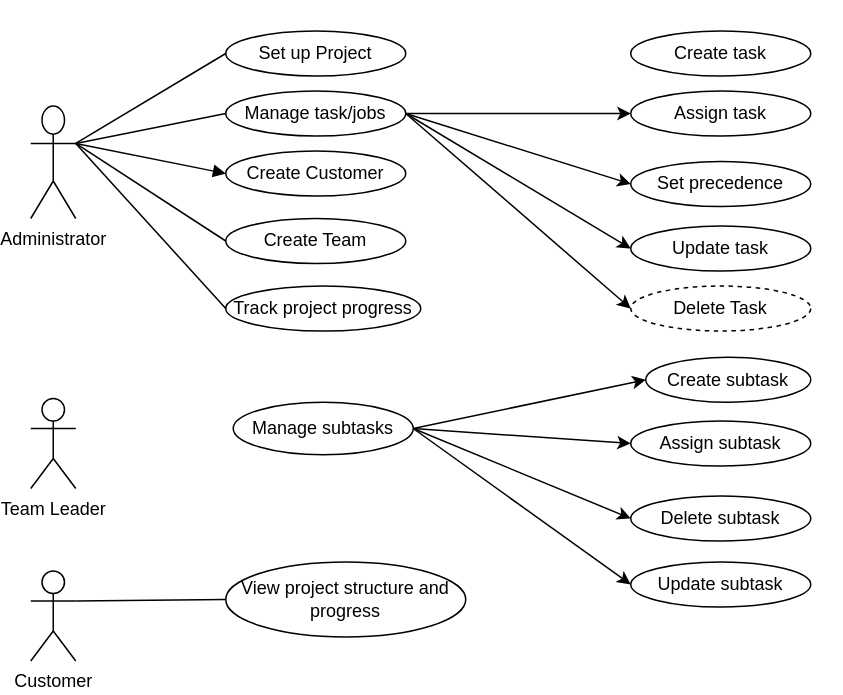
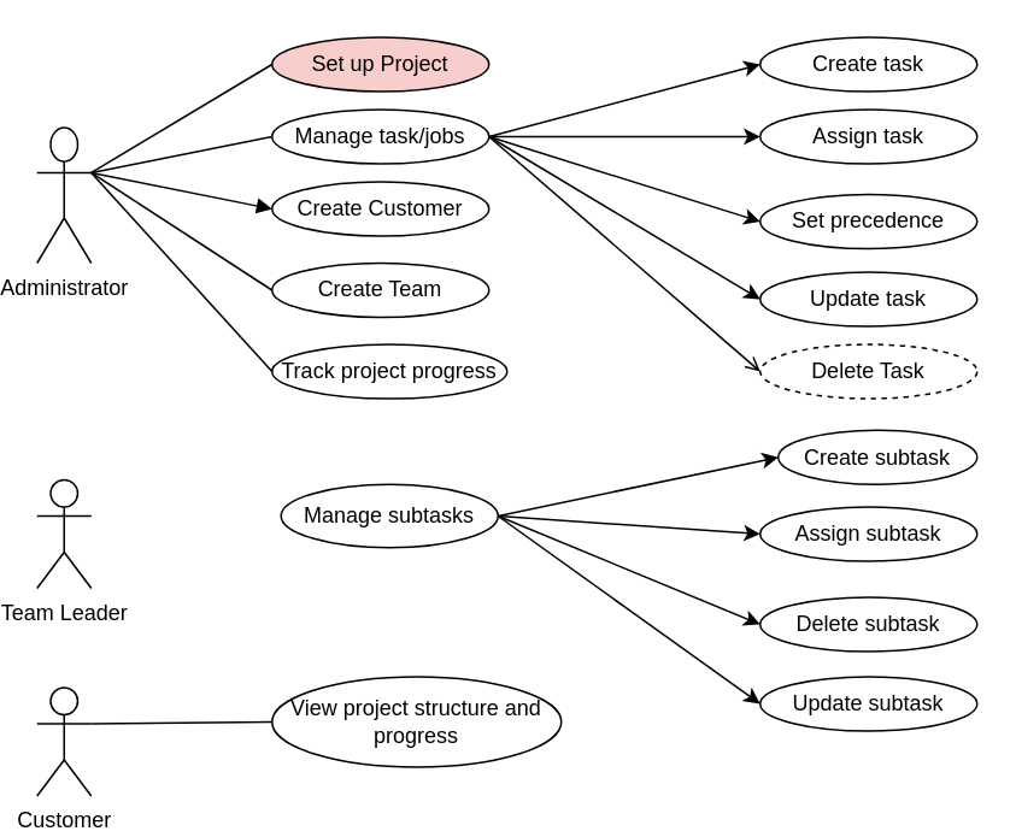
  <mxCell id="0" />
  <mxCell id="1" parent="0" />
  <mxCell id="2" value="Administrator" style="shape=umlActor;verticalLabelPosition=bottom;verticalAlign=top;html=1;outlineConnect=0;" vertex="1" parent="1"><mxGeometry x="20" y="70" width="30" height="75" as="geometry" /></mxCell>
  <mxCell id="3" value="" style="endArrow=none;html=1;exitX=1;exitY=0.333;exitDx=0;exitDy=0;exitPerimeter=0;entryX=0;entryY=0.5;entryDx=0;entryDy=0;" edge="1" parent="1" source="2" target="4"><mxGeometry width="50" height="50" relative="1" as="geometry"><mxPoint x="50" y="90" as="sourcePoint" /><mxPoint x="110" y="50" as="targetPoint" /></mxGeometry></mxCell>
- <mxCell id="4" value="Set up Project" style="ellipse;whiteSpace=wrap;html=1;" vertex="1" parent="1"><mxGeometry x="150" y="20" width="120" height="30" as="geometry" /></mxCell>
+ <mxCell id="4" value="Set up Project" style="ellipse;whiteSpace=wrap;html=1;fillColor=#f8cecc;" vertex="1" parent="1"><mxGeometry x="150" y="20" width="120" height="30" as="geometry" /></mxCell>
  <mxCell id="5" value="Manage task/jobs" style="ellipse;whiteSpace=wrap;html=1;" vertex="1" parent="1"><mxGeometry x="150" y="60" width="120" height="30" as="geometry" /></mxCell>
  <mxCell id="6" value="Create Customer" style="ellipse;whiteSpace=wrap;html=1;" vertex="1" parent="1"><mxGeometry x="150" y="100" width="120" height="30" as="geometry" /></mxCell>
  <mxCell id="7" value="Create Team" style="ellipse;whiteSpace=wrap;html=1;" vertex="1" parent="1"><mxGeometry x="150" y="145" width="120" height="30" as="geometry" /></mxCell>
  <mxCell id="8" value="Track project progress" style="ellipse;whiteSpace=wrap;html=1;" vertex="1" parent="1"><mxGeometry x="150" y="190" width="130" height="30" as="geometry" /></mxCell>
  <mxCell id="9" value="" style="endArrow=none;html=1;entryX=0;entryY=0.5;entryDx=0;entryDy=0;exitX=1;exitY=0.333;exitDx=0;exitDy=0;exitPerimeter=0;" edge="1" parent="1" source="2" target="5"><mxGeometry width="50" height="50" relative="1" as="geometry"><mxPoint x="60" y="90" as="sourcePoint" /><mxPoint x="150" y="70" as="targetPoint" /></mxGeometry></mxCell>
  <mxCell id="10" value="Manage subtasks" style="ellipse;whiteSpace=wrap;html=1;" vertex="1" parent="1"><mxGeometry x="155" y="267.5" width="120" height="35" as="geometry" /></mxCell>
  <mxCell id="11" value="Team Leader" style="shape=umlActor;verticalLabelPosition=bottom;verticalAlign=top;html=1;outlineConnect=0;" vertex="1" parent="1"><mxGeometry x="20" y="265" width="30" height="60" as="geometry" /></mxCell>
  <mxCell id="12" value="Customer" style="shape=umlActor;verticalLabelPosition=bottom;verticalAlign=top;html=1;outlineConnect=0;" vertex="1" parent="1"><mxGeometry x="20" y="380" width="30" height="60" as="geometry" /></mxCell>
  <mxCell id="13" value="View project structure and progress" style="ellipse;whiteSpace=wrap;html=1;" vertex="1" parent="1"><mxGeometry x="150" y="374" width="160" height="50" as="geometry" /></mxCell>
  <mxCell id="14" value="" style="endArrow=block;html=1;exitX=1;exitY=0.333;exitDx=0;exitDy=0;exitPerimeter=0;entryX=0;entryY=0.5;entryDx=0;entryDy=0;" edge="1" parent="1" source="2" target="6"><mxGeometry width="50" height="50" relative="1" as="geometry"><mxPoint x="60" y="100" as="sourcePoint" /><mxPoint x="150" y="120" as="targetPoint" /></mxGeometry></mxCell>
  <mxCell id="15" value="" style="endArrow=none;html=1;exitX=1;exitY=0.333;exitDx=0;exitDy=0;exitPerimeter=0;" edge="1" parent="1" source="2"><mxGeometry width="50" height="50" relative="1" as="geometry"><mxPoint x="100" y="210" as="sourcePoint" /><mxPoint x="150" y="160" as="targetPoint" /></mxGeometry></mxCell>
  <mxCell id="16" value="" style="endArrow=none;html=1;exitX=1;exitY=0.333;exitDx=0;exitDy=0;exitPerimeter=0;entryX=0;entryY=0.5;entryDx=0;entryDy=0;" edge="1" parent="1" source="2" target="8"><mxGeometry width="50" height="50" relative="1" as="geometry"><mxPoint x="100" y="250" as="sourcePoint" /><mxPoint x="150" y="200" as="targetPoint" /></mxGeometry></mxCell>
  <mxCell id="17" value="" style="endArrow=none;html=1;entryX=0;entryY=0.5;entryDx=0;entryDy=0;" edge="1" parent="1" target="13"><mxGeometry width="50" height="50" relative="1" as="geometry"><mxPoint x="50" y="400" as="sourcePoint" /><mxPoint x="100" y="350" as="targetPoint" /></mxGeometry></mxCell>
+ <mxCell id="18" value="" style="endArrow=classic;html=1;entryX=0;entryY=0.5;entryDx=0;entryDy=0;exitX=1;exitY=0.5;exitDx=0;exitDy=0;" edge="1" parent="1" source="5" target="19"><mxGeometry width="50" height="50" relative="1" as="geometry"><mxPoint x="270" y="70" as="sourcePoint" /><mxPoint x="420" y="40" as="targetPoint" /></mxGeometry></mxCell>
  <mxCell id="19" value="Create task" style="ellipse;whiteSpace=wrap;html=1;" vertex="1" parent="1"><mxGeometry x="420" y="20" width="120" height="30" as="geometry" /></mxCell>
  <mxCell id="20" value="Assign task" style="ellipse;whiteSpace=wrap;html=1;" vertex="1" parent="1"><mxGeometry x="420" y="60" width="120" height="30" as="geometry" /></mxCell>
  <mxCell id="21" value="Set precedence" style="ellipse;whiteSpace=wrap;html=1;" vertex="1" parent="1"><mxGeometry x="420" y="107" width="120" height="30" as="geometry" /></mxCell>
  <mxCell id="22" value="Update task" style="ellipse;whiteSpace=wrap;html=1;" vertex="1" parent="1"><mxGeometry x="420" y="150" width="120" height="30" as="geometry" /></mxCell>
  <mxCell id="23" value="Delete Task" style="ellipse;whiteSpace=wrap;html=1;dashed=1;" vertex="1" parent="1"><mxGeometry x="420" y="190" width="120" height="30" as="geometry" /></mxCell>
  <mxCell id="24" value="" style="endArrow=classic;html=1;exitX=1;exitY=0.5;exitDx=0;exitDy=0;" edge="1" parent="1" source="5"><mxGeometry width="50" height="50" relative="1" as="geometry"><mxPoint x="370" y="120" as="sourcePoint" /><mxPoint x="420" y="75" as="targetPoint" /></mxGeometry></mxCell>
  <mxCell id="25" value="" style="endArrow=classic;html=1;exitX=1;exitY=0.5;exitDx=0;exitDy=0;entryX=0;entryY=0.5;entryDx=0;entryDy=0;" edge="1" parent="1" source="5" target="21"><mxGeometry width="50" height="50" relative="1" as="geometry"><mxPoint x="370" y="175" as="sourcePoint" /><mxPoint x="420" y="125" as="targetPoint" /></mxGeometry></mxCell>
  <mxCell id="26" value="" style="endArrow=classic;html=1;exitX=1;exitY=0.5;exitDx=0;exitDy=0;entryX=0;entryY=0.5;entryDx=0;entryDy=0;" edge="1" parent="1" source="5" target="22"><mxGeometry width="50" height="50" relative="1" as="geometry"><mxPoint x="360" y="210" as="sourcePoint" /><mxPoint x="430" y="170" as="targetPoint" /></mxGeometry></mxCell>
- <mxCell id="27" value="" style="endArrow=classic;html=1;exitX=1;exitY=0.5;exitDx=0;exitDy=0;entryX=0;entryY=0.5;entryDx=0;entryDy=0;" edge="1" parent="1" source="5" target="23"><mxGeometry width="50" height="50" relative="1" as="geometry"><mxPoint x="370" y="260" as="sourcePoint" /><mxPoint x="420" y="210" as="targetPoint" /></mxGeometry></mxCell>
+ <mxCell id="27" value="" style="endArrow=open;html=1;exitX=1;exitY=0.5;exitDx=0;exitDy=0;entryX=0;entryY=0.5;entryDx=0;entryDy=0;" edge="1" parent="1" source="5" target="23"><mxGeometry width="50" height="50" relative="1" as="geometry"><mxPoint x="370" y="260" as="sourcePoint" /><mxPoint x="420" y="210" as="targetPoint" /></mxGeometry></mxCell>
  <mxCell id="28" value="Create subtask" style="ellipse;whiteSpace=wrap;html=1;" vertex="1" parent="1"><mxGeometry x="430" y="237.5" width="110" height="30" as="geometry" /></mxCell>
  <mxCell id="29" value="Assign subtask" style="ellipse;whiteSpace=wrap;html=1;" vertex="1" parent="1"><mxGeometry x="420" y="280" width="120" height="30" as="geometry" /></mxCell>
  <mxCell id="30" value="Delete subtask" style="ellipse;whiteSpace=wrap;html=1;" vertex="1" parent="1"><mxGeometry x="420" y="330" width="120" height="30" as="geometry" /></mxCell>
  <mxCell id="31" value="Update subtask" style="ellipse;whiteSpace=wrap;html=1;" vertex="1" parent="1"><mxGeometry x="420" y="374" width="120" height="30" as="geometry" /></mxCell>
  <mxCell id="32" value="" style="endArrow=classic;html=1;exitX=1;exitY=0.5;exitDx=0;exitDy=0;entryX=0;entryY=0.5;entryDx=0;entryDy=0;" edge="1" parent="1" source="10" target="28"><mxGeometry width="50" height="50" relative="1" as="geometry"><mxPoint x="370" y="360" as="sourcePoint" /><mxPoint x="410" y="260" as="targetPoint" /></mxGeometry></mxCell>
  <mxCell id="33" value="" style="endArrow=classic;html=1;exitX=1;exitY=0.5;exitDx=0;exitDy=0;entryX=0;entryY=0.5;entryDx=0;entryDy=0;" edge="1" parent="1" source="10" target="29"><mxGeometry width="50" height="50" relative="1" as="geometry"><mxPoint x="270" y="280" as="sourcePoint" /><mxPoint x="420" y="300" as="targetPoint" /></mxGeometry></mxCell>
  <mxCell id="34" value="" style="endArrow=classic;html=1;exitX=1;exitY=0.5;exitDx=0;exitDy=0;entryX=0;entryY=0.5;entryDx=0;entryDy=0;" edge="1" parent="1" source="10" target="30"><mxGeometry width="50" height="50" relative="1" as="geometry"><mxPoint x="370" y="450" as="sourcePoint" /><mxPoint x="420" y="400" as="targetPoint" /></mxGeometry></mxCell>
  <mxCell id="35" value="" style="endArrow=classic;html=1;exitX=1;exitY=0.5;exitDx=0;exitDy=0;entryX=0;entryY=0.5;entryDx=0;entryDy=0;" edge="1" parent="1" source="10" target="31"><mxGeometry width="50" height="50" relative="1" as="geometry"><mxPoint x="370" y="500" as="sourcePoint" /><mxPoint x="420" y="450" as="targetPoint" /></mxGeometry></mxCell>
